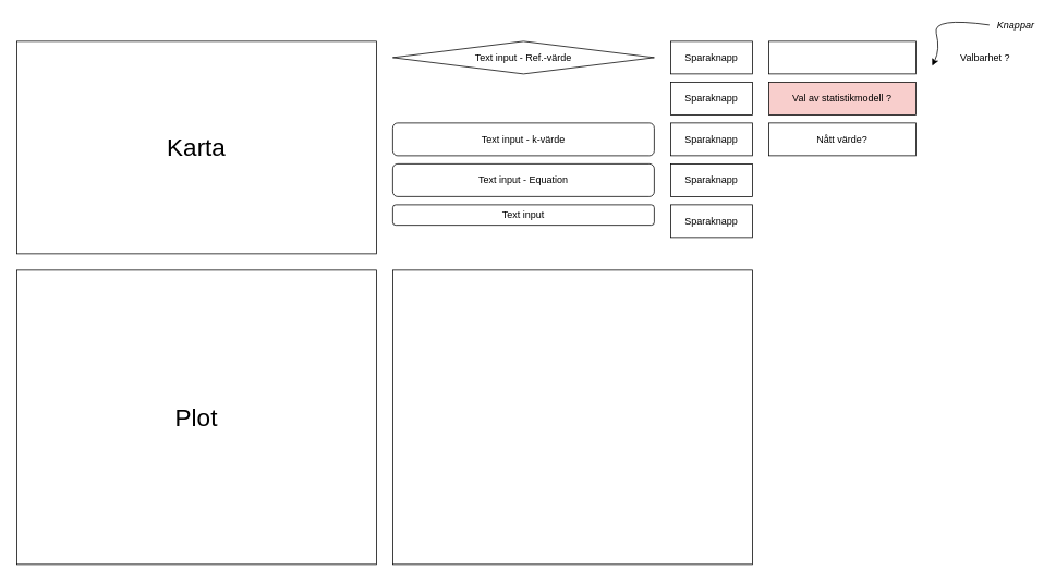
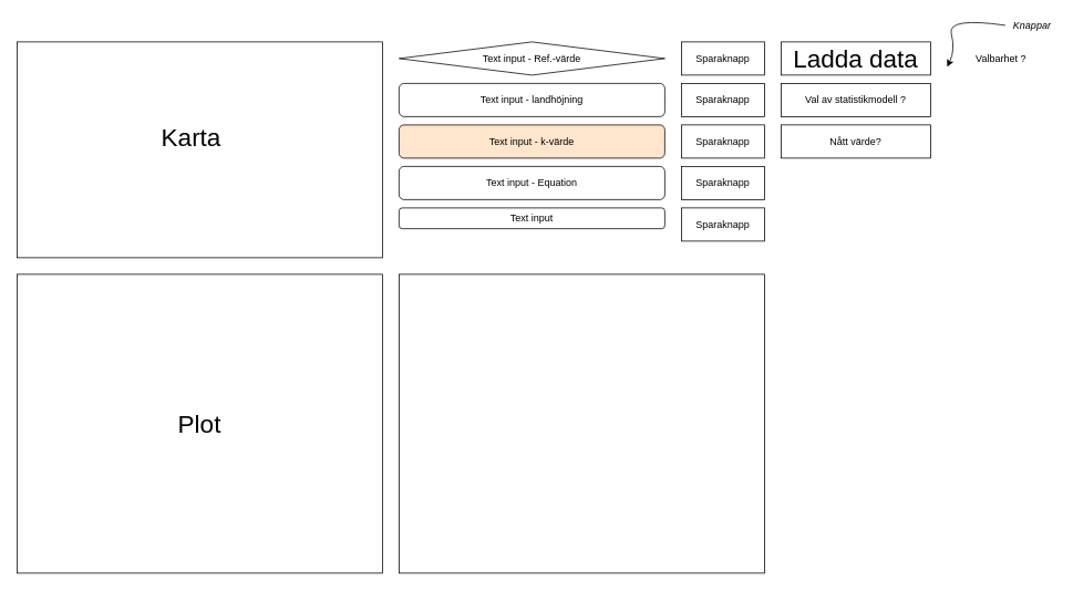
  <mxCell id="0" />
  <mxCell id="1" parent="0" />
  <mxCell id="2" value="" style="rounded=0;whiteSpace=wrap;html=1;" parent="1" vertex="1"><mxGeometry x="20" y="50" width="440" height="260" as="geometry" /></mxCell>
  <mxCell id="3" value="" style="rounded=0;whiteSpace=wrap;html=1;" parent="1" vertex="1"><mxGeometry x="20" y="330" width="440" height="360" as="geometry" /></mxCell>
  <mxCell id="4" value="" style="rounded=0;whiteSpace=wrap;html=1;" parent="1" vertex="1"><mxGeometry x="480" y="330" width="440" height="360" as="geometry" /></mxCell>
  <mxCell id="5" value="" style="rounded=0;whiteSpace=wrap;html=1;" parent="1" vertex="1"><mxGeometry x="940" y="50" width="180" height="40" as="geometry" /></mxCell>
- <mxCell id="6" value="Val av statistikmodell ?" style="rounded=0;whiteSpace=wrap;html=1;fillColor=#f8cecc;" parent="1" vertex="1"><mxGeometry x="940" y="100" width="180" height="40" as="geometry" /></mxCell>
+ <mxCell id="6" value="Val av statistikmodell ?" style="rounded=0;whiteSpace=wrap;html=1;" parent="1" vertex="1"><mxGeometry x="940" y="100" width="180" height="40" as="geometry" /></mxCell>
  <mxCell id="7" value="&lt;span&gt;Nått värde?&lt;/span&gt;" style="rounded=0;whiteSpace=wrap;html=1;" parent="1" vertex="1"><mxGeometry x="940" y="150" width="180" height="40" as="geometry" /></mxCell>
  <mxCell id="8" value="&lt;font style=&quot;font-size: 30px&quot;&gt;Plot&lt;/font&gt;" style="text;html=1;strokeColor=none;fillColor=none;align=center;verticalAlign=middle;whiteSpace=wrap;rounded=0;" parent="1" vertex="1"><mxGeometry x="165" y="470" width="150" height="80" as="geometry" /></mxCell>
- <mxCell id="9" value="&lt;font style=&quot;font-size: 30px&quot;&gt;Karta&lt;/font&gt;" style="text;html=1;strokeColor=none;fillColor=none;align=center;verticalAlign=middle;whiteSpace=wrap;rounded=0;" parent="1" vertex="1"><mxGeometry x="165" y="140" width="150" height="80" as="geometry" /></mxCell>
+ <mxCell id="9" value="&lt;font style=&quot;font-size: 30px&quot;&gt;Karta&lt;/font&gt;" style="text;html=1;strokeColor=none;fillColor=none;align=center;verticalAlign=middle;whiteSpace=wrap;rounded=0;" parent="1" vertex="1"><mxGeometry x="155" y="125" width="150" height="80" as="geometry" /></mxCell>
+ <mxCell id="10" value="&lt;font style=&quot;font-size: 30px&quot;&gt;Ladda data&lt;/font&gt;" style="text;html=1;strokeColor=none;fillColor=none;align=center;verticalAlign=middle;whiteSpace=wrap;rounded=0;" parent="1" vertex="1"><mxGeometry x="944" y="55" width="172" height="30" as="geometry" /></mxCell>
  <mxCell id="11" value="Text input - Ref.-värde" style="rhombus;whiteSpace=wrap;html=1;" parent="1" vertex="1"><mxGeometry x="480" y="50" width="320" height="40" as="geometry" /></mxCell>
  <mxCell id="12" value="Sparaknapp" style="rounded=0;whiteSpace=wrap;html=1;" parent="1" vertex="1"><mxGeometry x="820" y="50" width="100" height="40" as="geometry" /></mxCell>
+ <mxCell id="13" value="Text input - landhöjning" style="rounded=1;whiteSpace=wrap;html=1;" parent="1" vertex="1"><mxGeometry x="480" y="100" width="320" height="40" as="geometry" /></mxCell>
  <mxCell id="14" value="Sparaknapp" style="rounded=0;whiteSpace=wrap;html=1;" parent="1" vertex="1"><mxGeometry x="820" y="100" width="100" height="40" as="geometry" /></mxCell>
- <mxCell id="15" value="Text input - k-värde" style="rounded=1;whiteSpace=wrap;html=1;" parent="1" vertex="1"><mxGeometry x="480" y="150" width="320" height="40" as="geometry" /></mxCell>
+ <mxCell id="15" value="Text input - k-värde" style="rounded=1;whiteSpace=wrap;html=1;fillColor=#ffe6cc;" parent="1" vertex="1"><mxGeometry x="480" y="150" width="320" height="40" as="geometry" /></mxCell>
  <mxCell id="16" value="Sparaknapp" style="rounded=0;whiteSpace=wrap;html=1;" parent="1" vertex="1"><mxGeometry x="820" y="150" width="100" height="40" as="geometry" /></mxCell>
  <mxCell id="17" value="Text input - Equation" style="rounded=1;whiteSpace=wrap;html=1;" parent="1" vertex="1"><mxGeometry x="480" y="200" width="320" height="40" as="geometry" /></mxCell>
  <mxCell id="18" value="Sparaknapp" style="rounded=0;whiteSpace=wrap;html=1;" parent="1" vertex="1"><mxGeometry x="820" y="200" width="100" height="40" as="geometry" /></mxCell>
  <mxCell id="19" value="Text input" style="rounded=1;whiteSpace=wrap;html=1;" parent="1" vertex="1"><mxGeometry x="480" y="250" width="320" height="25" as="geometry" /></mxCell>
  <mxCell id="20" value="Sparaknapp" style="rounded=0;whiteSpace=wrap;html=1;" parent="1" vertex="1"><mxGeometry x="820" y="250" width="100" height="40" as="geometry" /></mxCell>
  <mxCell id="21" value="" style="curved=1;endArrow=classic;html=1;" parent="1" edge="1"><mxGeometry width="50" height="50" relative="1" as="geometry"><mxPoint x="1210" y="30" as="sourcePoint" /><mxPoint x="1140" y="80" as="targetPoint" /><Array as="points"><mxPoint x="1140" y="20" /><mxPoint x="1150" y="60" /></Array></mxGeometry></mxCell>
  <mxCell id="22" value="&lt;i&gt;Knappar&lt;/i&gt;" style="text;html=1;strokeColor=none;fillColor=none;align=center;verticalAlign=middle;whiteSpace=wrap;rounded=0;" parent="1" vertex="1"><mxGeometry x="1215" y="20" width="55" height="20" as="geometry" /></mxCell>
  <mxCell id="23" value="Valbarhet ?" style="text;html=1;strokeColor=none;fillColor=none;align=center;verticalAlign=middle;whiteSpace=wrap;rounded=0;" parent="1" vertex="1"><mxGeometry x="1170" y="60" width="70" height="20" as="geometry" /></mxCell>
